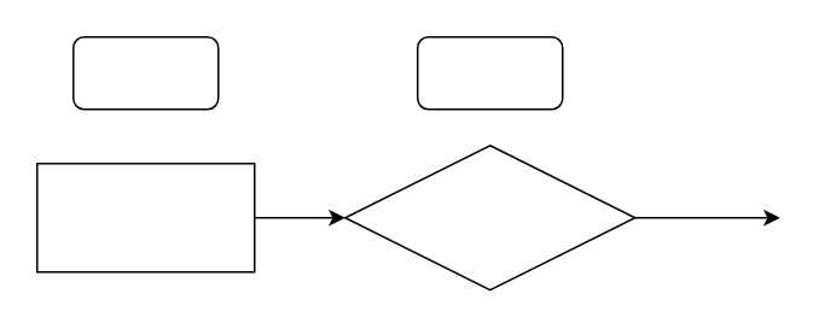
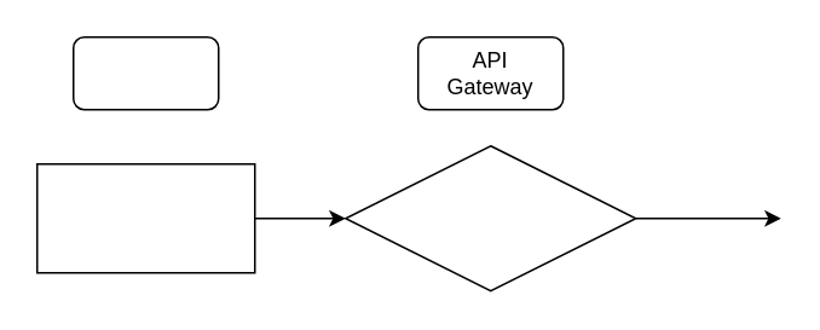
  <mxCell id="0" />
  <mxCell id="1" parent="0" />
  <mxCell id="2" value="" style="rounded=1;whiteSpace=wrap;html=1;" vertex="1" parent="1"><mxGeometry x="40" y="20" width="80" height="40" as="geometry" /></mxCell>
  <mxCell id="3" value="" style="endArrow=classic;html=1;rounded=0;entryX=0;entryY=0.5;entryDx=0;entryDy=0;" edge="1" parent="1" target="4"><mxGeometry width="50" height="50" relative="1" as="geometry"><mxPoint x="140" y="120" as="sourcePoint" /><mxPoint x="180" y="120" as="targetPoint" /></mxGeometry></mxCell>
  <mxCell id="4" value="" style="rhombus;whiteSpace=wrap;html=1;" vertex="1" parent="1"><mxGeometry x="190" y="80" width="160" height="80" as="geometry" /></mxCell>
  <mxCell id="5" value="" style="endArrow=classic;html=1;rounded=0;exitX=1;exitY=0.5;exitDx=0;exitDy=0;" edge="1" parent="1" source="4"><mxGeometry width="50" height="50" relative="1" as="geometry"><mxPoint x="340" y="320" as="sourcePoint" /><mxPoint x="430" y="120" as="targetPoint" /></mxGeometry></mxCell>
  <mxCell id="6" value="" style="rounded=1;whiteSpace=wrap;html=1;" vertex="1" parent="1"><mxGeometry x="230" y="20" width="80" height="40" as="geometry" /></mxCell>
+ <mxCell id="7" value="API Gateway" style="text;html=1;strokeColor=none;fillColor=none;align=center;verticalAlign=middle;whiteSpace=wrap;rounded=0;" vertex="1" parent="1"><mxGeometry x="240" y="20" width="60" height="40" as="geometry" /></mxCell>
  <mxCell id="8" value="" style="rounded=0;whiteSpace=wrap;html=1;" vertex="1" parent="1"><mxGeometry x="20" y="90" width="120" height="60" as="geometry" /></mxCell>
